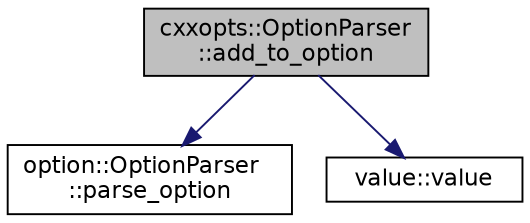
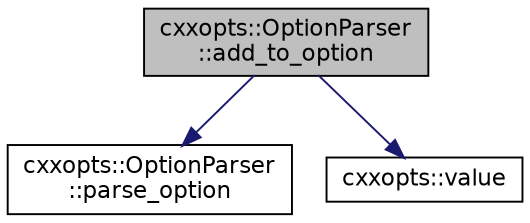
  digraph {
    rankdir=TB
    node [color=black fillcolor=white fontname=Helvetica fontsize=12 shape=record style=filled]
    edge [color=midnightblue fontname=Helvetica fontsize=12 labelfontname=Helvetica labelfontsize=12 style=solid]
    n1 [fillcolor=grey75 fontcolor=black height=0.2 label="cxxopts::OptionParser\l::add_to_option" width=0.4]
-   n2 [height=0.2 label="option::OptionParser\l::parse_option" width=0.4]
-   n3 [height=0.2 label="value::value" width=0.4]
+   n2 [height=0.2 label="cxxopts::OptionParser\l::parse_option" width=0.4]
+   n3 [height=0.2 label="cxxopts::value" width=0.4]
    n1 -> n2
    n1 -> n3
  }
